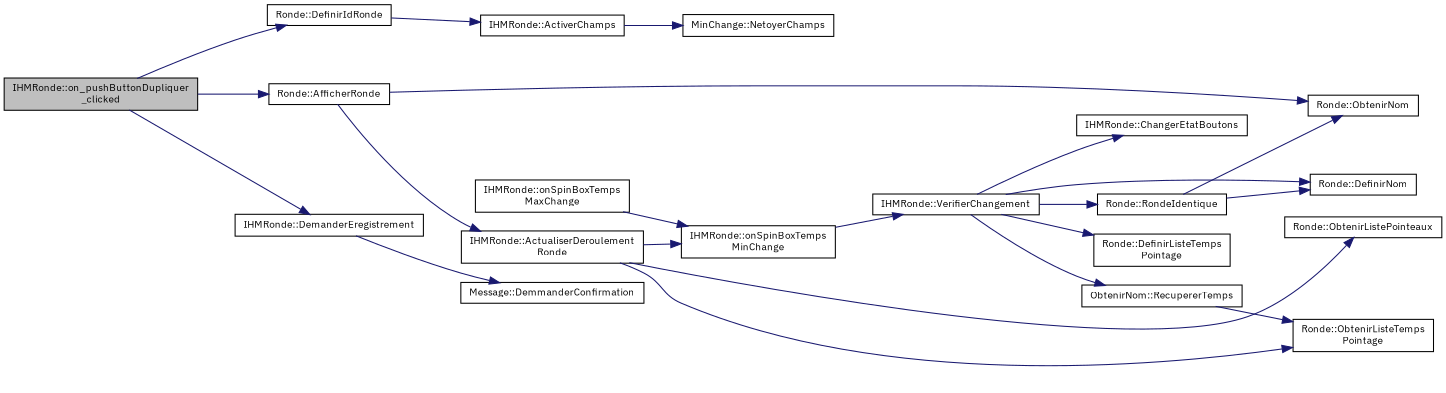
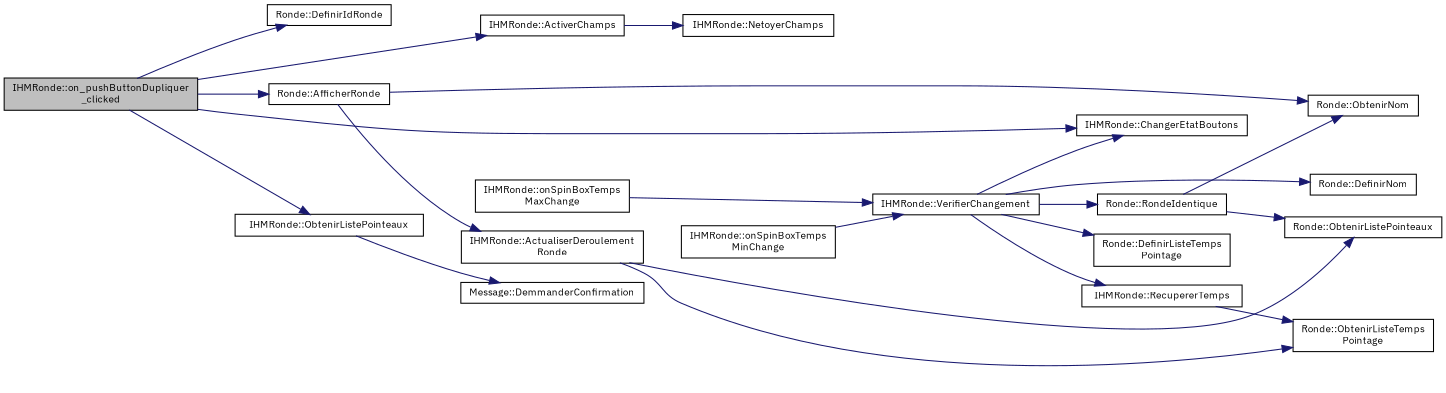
  digraph {
    fontname="IBM Plex Sans"
    rankdir=LR
    node [color=black fillcolor=white fontname="IBM Plex Sans" fontsize=10 shape=record style=filled]
    edge [color=midnightblue fontname="IBM Plex Sans" fontsize=10 labelfontname=Helvetica labelfontsize=10 style=solid]
    n1 [fillcolor=grey75 fontcolor=black height=0.2 label="IHMRonde::on_pushButtonDupliquer\l_clicked" width=0.4]
    n2 [height=0.2 label="IHMRonde::ActiverChamps" width=0.4]
    n3 [height=0.2 label="Ronde::AfficherRonde" width=0.4]
    n4 [height=0.2 label="IHMRonde::ChangerEtatBoutons" width=0.4]
    n5 [height=0.2 label="Ronde::DefinirIdRonde" width=0.4]
-   n6 [height=0.2 label="IHMRonde::DemanderEregistrement" width=0.4]
-   n7 [height=0.2 label="MinChange::NetoyerChamps" width=0.4]
+   n6 [height=0.2 label="IHMRonde::ObtenirListePointeaux" width=0.4]
+   n7 [height=0.2 label="IHMRonde::NetoyerChamps" width=0.4]
    n8 [height=0.2 label="IHMRonde::ActualiserDeroulement\lRonde" width=0.4]
    n9 [height=0.2 label="Ronde::ObtenirNom" width=0.4]
    n10 [height=0.2 label="Message::DemmanderConfirmation" width=0.4]
    n11 [height=0.2 label="Ronde::ObtenirListePointeaux" width=0.4]
    n12 [height=0.2 label="Ronde::ObtenirListeTemps\lPointage" width=0.4]
    n13 [height=0.2 label="IHMRonde::onSpinBoxTemps\lMinChange" width=0.4]
    n14 [height=0.2 label="IHMRonde::onSpinBoxTemps\lMaxChange" width=0.4]
    n15 [height=0.2 label="IHMRonde::VerifierChangement" width=0.4]
    n16 [height=0.2 label="Ronde::DefinirListeTemps\lPointage" width=0.4]
    n17 [height=0.2 label="Ronde::DefinirNom" width=0.4]
-   n18 [height=0.2 label="ObtenirNom::RecupererTemps" width=0.4]
+   n18 [height=0.2 label="IHMRonde::RecupererTemps" width=0.4]
    n19 [height=0.2 label="Ronde::RondeIdentique" width=0.4]
-   n5 -> n2
+   n1 -> n2
    n1 -> n3
+   n1 -> n4
    n1 -> n5
    n1 -> n6
    n2 -> n7
    n3 -> n8
    n3 -> n9
    n6 -> n10
    n8 -> n11
    n8 -> n12
-   n8 -> n13
    n13 -> n15
-   n14 -> n13
+   n14 -> n15
    n15 -> n4
    n15 -> n16
    n15 -> n17
    n15 -> n18
    n15 -> n19
    n18 -> n12
    n19 -> n9
-   n19 -> n17
+   n19 -> n11
  }
